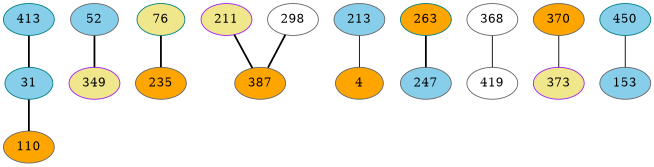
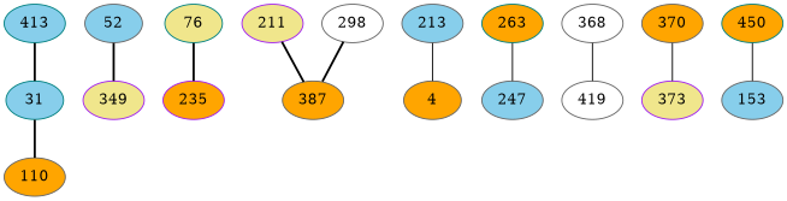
  strict graph {
    node [color=gray40 fillcolor=orange style=filled]
    edge [style=bold]
    31 [color=teal fillcolor=skyblue]
    110
    52 [fillcolor=skyblue]
    349 [color=purple fillcolor=khaki]
    76 [color=teal fillcolor=khaki]
-   235
+   235 [color=purple]
    211 [color=purple fillcolor=khaki]
    n8 [label=387]
    213 [fillcolor=skyblue]
    4
    263 [color=teal]
    247 [fillcolor=skyblue]
    n13 [fillcolor=white label=298]
    368 [fillcolor=white]
    419 [fillcolor=white]
    373 [color=purple fillcolor=khaki]
    370
    413 [color=teal fillcolor=skyblue]
-   450 [color=teal fillcolor=skyblue]
+   450 [color=teal]
    153 [fillcolor=skyblue]
    31 -- 110
    52 -- 349
    76 -- 235
    211 -- n8
    213 -- 4 [style=solid]
-   263 -- 247
+   263 -- 247 [style=solid]
    n13 -- n8
    368 -- 419 [style=solid]
    370 -- 373 [style=solid]
    413 -- 31
    450 -- 153 [style=solid]
  }
